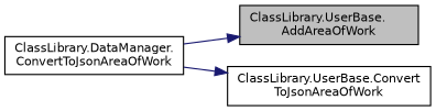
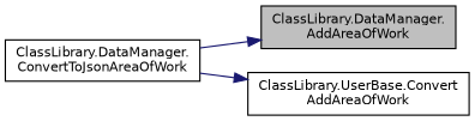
  digraph {
    rankdir=LR
    node [color=black fillcolor=white fontname=Helvetica fontsize=10 shape=record style=filled]
    edge [color=midnightblue fontname=Helvetica fontsize=10 labelfontname=Helvetica labelfontsize=10 style=solid]
-   n1 [fillcolor=grey75 fontcolor=black height=0.2 label="ClassLibrary.UserBase.\lAddAreaOfWork" width=0.4]
+   n1 [fillcolor=grey75 fontcolor=black height=0.2 label="ClassLibrary.DataManager.\lAddAreaOfWork" width=0.4]
    n2 [height=0.2 label="ClassLibrary.DataManager.\lConvertToJsonAreaOfWork" width=0.4]
-   n3 [height=0.2 label="ClassLibrary.UserBase.Convert\lToJsonAreaOfWork" width=0.4]
+   n3 [height=0.2 label="ClassLibrary.UserBase.Convert\lAddAreaOfWork" width=0.4]
    n2 -> n1
    n2 -> n3
  }
